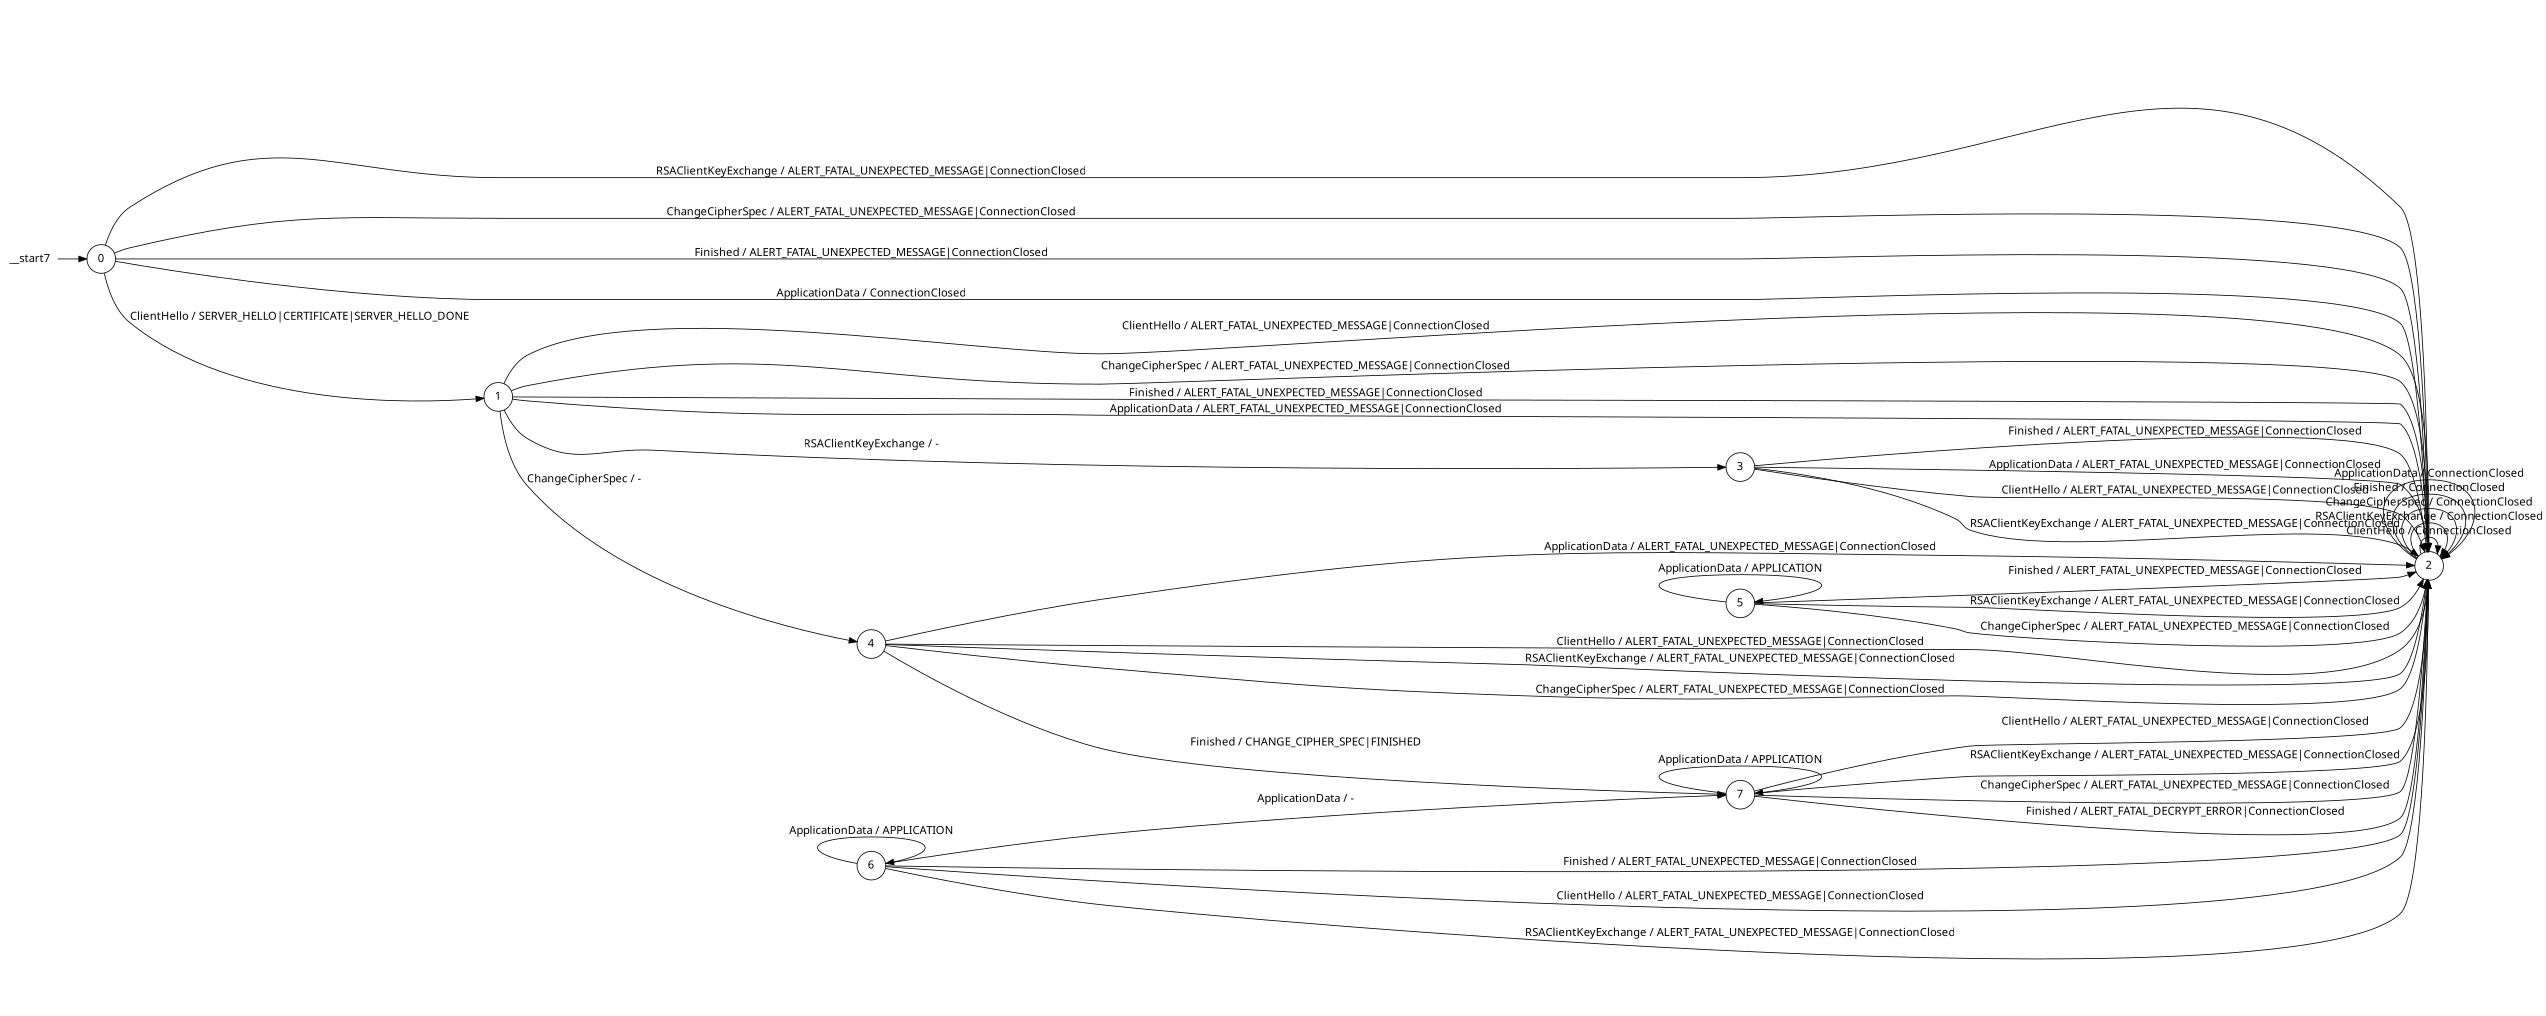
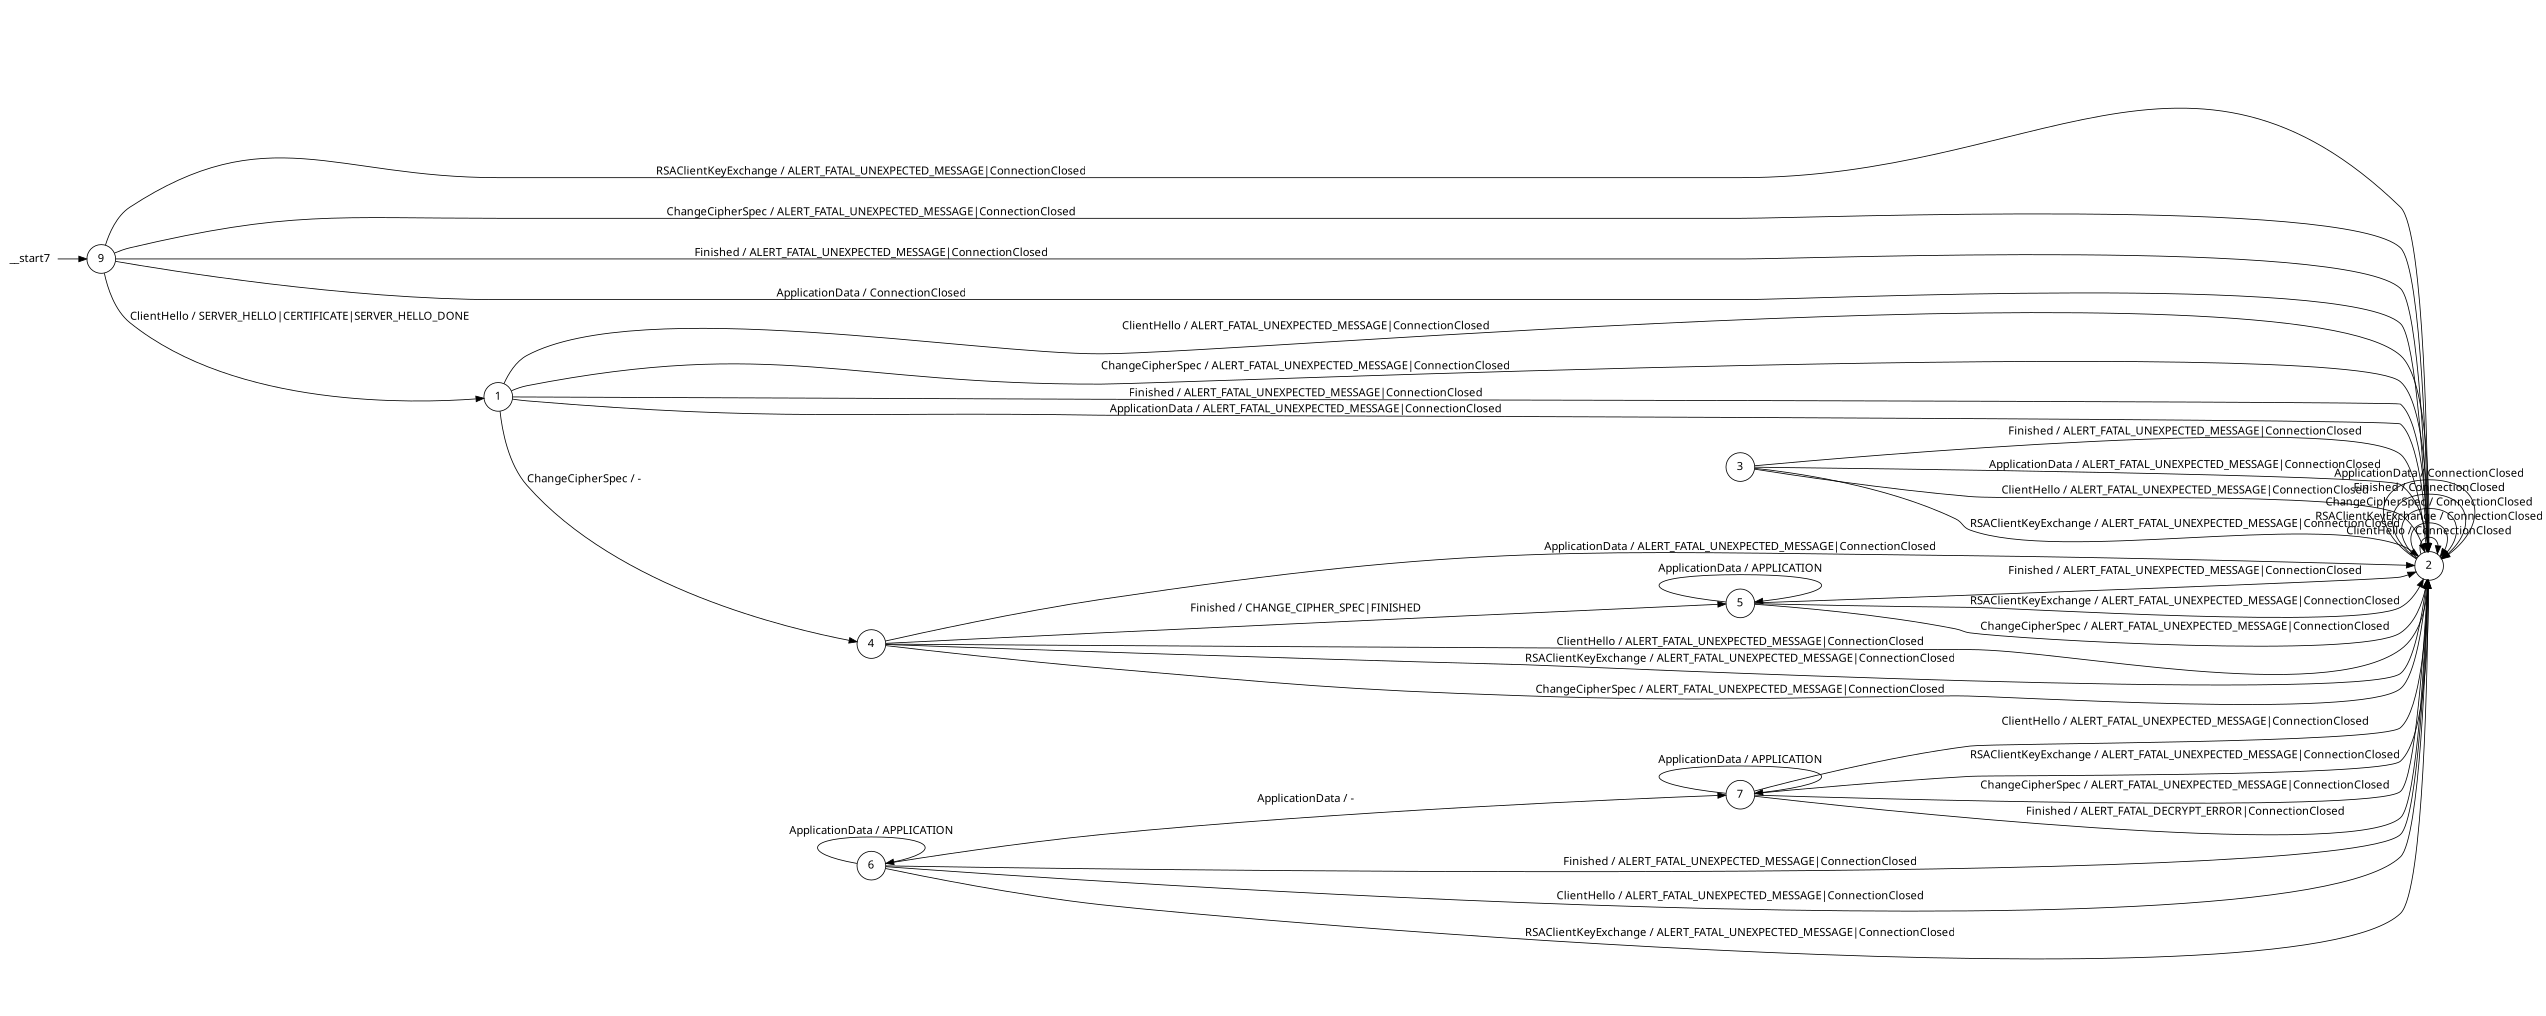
  digraph {
    fontname="Noto Sans"
    rankdir=LR
    node [fontname="Noto Sans" shape=circle]
    edge [fontname="Noto Sans"]
    n1 [label=__start7 shape=none]
-   n2 [label=0]
+   n2 [label=9]
    n3 [label=1]
    n4 [label=2]
    n5 [label=3]
    n6 [label=4]
    n7 [label=5]
    n8 [label=6]
    n9 [label=7]
    n1 -> n2
    n2 -> n3 [label="ClientHello / SERVER_HELLO|CERTIFICATE|SERVER_HELLO_DONE"]
    n2 -> n4 [label="RSAClientKeyExchange / ALERT_FATAL_UNEXPECTED_MESSAGE|ConnectionClosed"]
    n2 -> n4 [label="ChangeCipherSpec / ALERT_FATAL_UNEXPECTED_MESSAGE|ConnectionClosed"]
    n2 -> n4 [label="Finished / ALERT_FATAL_UNEXPECTED_MESSAGE|ConnectionClosed"]
    n2 -> n4 [label="ApplicationData / ConnectionClosed"]
    n3 -> n4 [label="ClientHello / ALERT_FATAL_UNEXPECTED_MESSAGE|ConnectionClosed"]
    n3 -> n4 [label="ChangeCipherSpec / ALERT_FATAL_UNEXPECTED_MESSAGE|ConnectionClosed"]
    n3 -> n4 [label="Finished / ALERT_FATAL_UNEXPECTED_MESSAGE|ConnectionClosed"]
    n3 -> n4 [label="ApplicationData / ALERT_FATAL_UNEXPECTED_MESSAGE|ConnectionClosed"]
-   n3 -> n5 [label="RSAClientKeyExchange / -"]
    n3 -> n6 [label="ChangeCipherSpec / -"]
    n4 -> n4 [label="ClientHello / ConnectionClosed"]
    n4 -> n4 [label="RSAClientKeyExchange / ConnectionClosed"]
    n4 -> n4 [label="ChangeCipherSpec / ConnectionClosed"]
    n4 -> n4 [label="Finished / ConnectionClosed"]
    n4 -> n4 [label="ApplicationData / ConnectionClosed"]
    n5 -> n4 [label="ClientHello / ALERT_FATAL_UNEXPECTED_MESSAGE|ConnectionClosed"]
    n5 -> n4 [label="RSAClientKeyExchange / ALERT_FATAL_UNEXPECTED_MESSAGE|ConnectionClosed"]
    n5 -> n4 [label="Finished / ALERT_FATAL_UNEXPECTED_MESSAGE|ConnectionClosed"]
    n5 -> n4 [label="ApplicationData / ALERT_FATAL_UNEXPECTED_MESSAGE|ConnectionClosed"]
    n6 -> n4 [label="ClientHello / ALERT_FATAL_UNEXPECTED_MESSAGE|ConnectionClosed"]
    n6 -> n4 [label="RSAClientKeyExchange / ALERT_FATAL_UNEXPECTED_MESSAGE|ConnectionClosed"]
    n6 -> n4 [label="ChangeCipherSpec / ALERT_FATAL_UNEXPECTED_MESSAGE|ConnectionClosed"]
    n6 -> n4 [label="ApplicationData / ALERT_FATAL_UNEXPECTED_MESSAGE|ConnectionClosed"]
-   n6 -> n9 [label="Finished / CHANGE_CIPHER_SPEC|FINISHED"]
+   n6 -> n7 [label="Finished / CHANGE_CIPHER_SPEC|FINISHED"]
    n7 -> n4 [label="RSAClientKeyExchange / ALERT_FATAL_UNEXPECTED_MESSAGE|ConnectionClosed"]
    n7 -> n4 [label="ChangeCipherSpec / ALERT_FATAL_UNEXPECTED_MESSAGE|ConnectionClosed"]
    n7 -> n4 [label="Finished / ALERT_FATAL_UNEXPECTED_MESSAGE|ConnectionClosed"]
    n7 -> n7 [label="ApplicationData / APPLICATION"]
    n8 -> n4 [label="ClientHello / ALERT_FATAL_UNEXPECTED_MESSAGE|ConnectionClosed"]
    n8 -> n4 [label="RSAClientKeyExchange / ALERT_FATAL_UNEXPECTED_MESSAGE|ConnectionClosed"]
    n8 -> n4 [label="Finished / ALERT_FATAL_UNEXPECTED_MESSAGE|ConnectionClosed"]
    n8 -> n8 [label="ApplicationData / APPLICATION"]
    n8 -> n9 [label="ApplicationData / -"]
    n9 -> n4 [label="ClientHello / ALERT_FATAL_UNEXPECTED_MESSAGE|ConnectionClosed"]
    n9 -> n4 [label="RSAClientKeyExchange / ALERT_FATAL_UNEXPECTED_MESSAGE|ConnectionClosed"]
    n9 -> n4 [label="ChangeCipherSpec / ALERT_FATAL_UNEXPECTED_MESSAGE|ConnectionClosed"]
    n9 -> n4 [label="Finished / ALERT_FATAL_DECRYPT_ERROR|ConnectionClosed"]
    n9 -> n9 [label="ApplicationData / APPLICATION"]
  }
